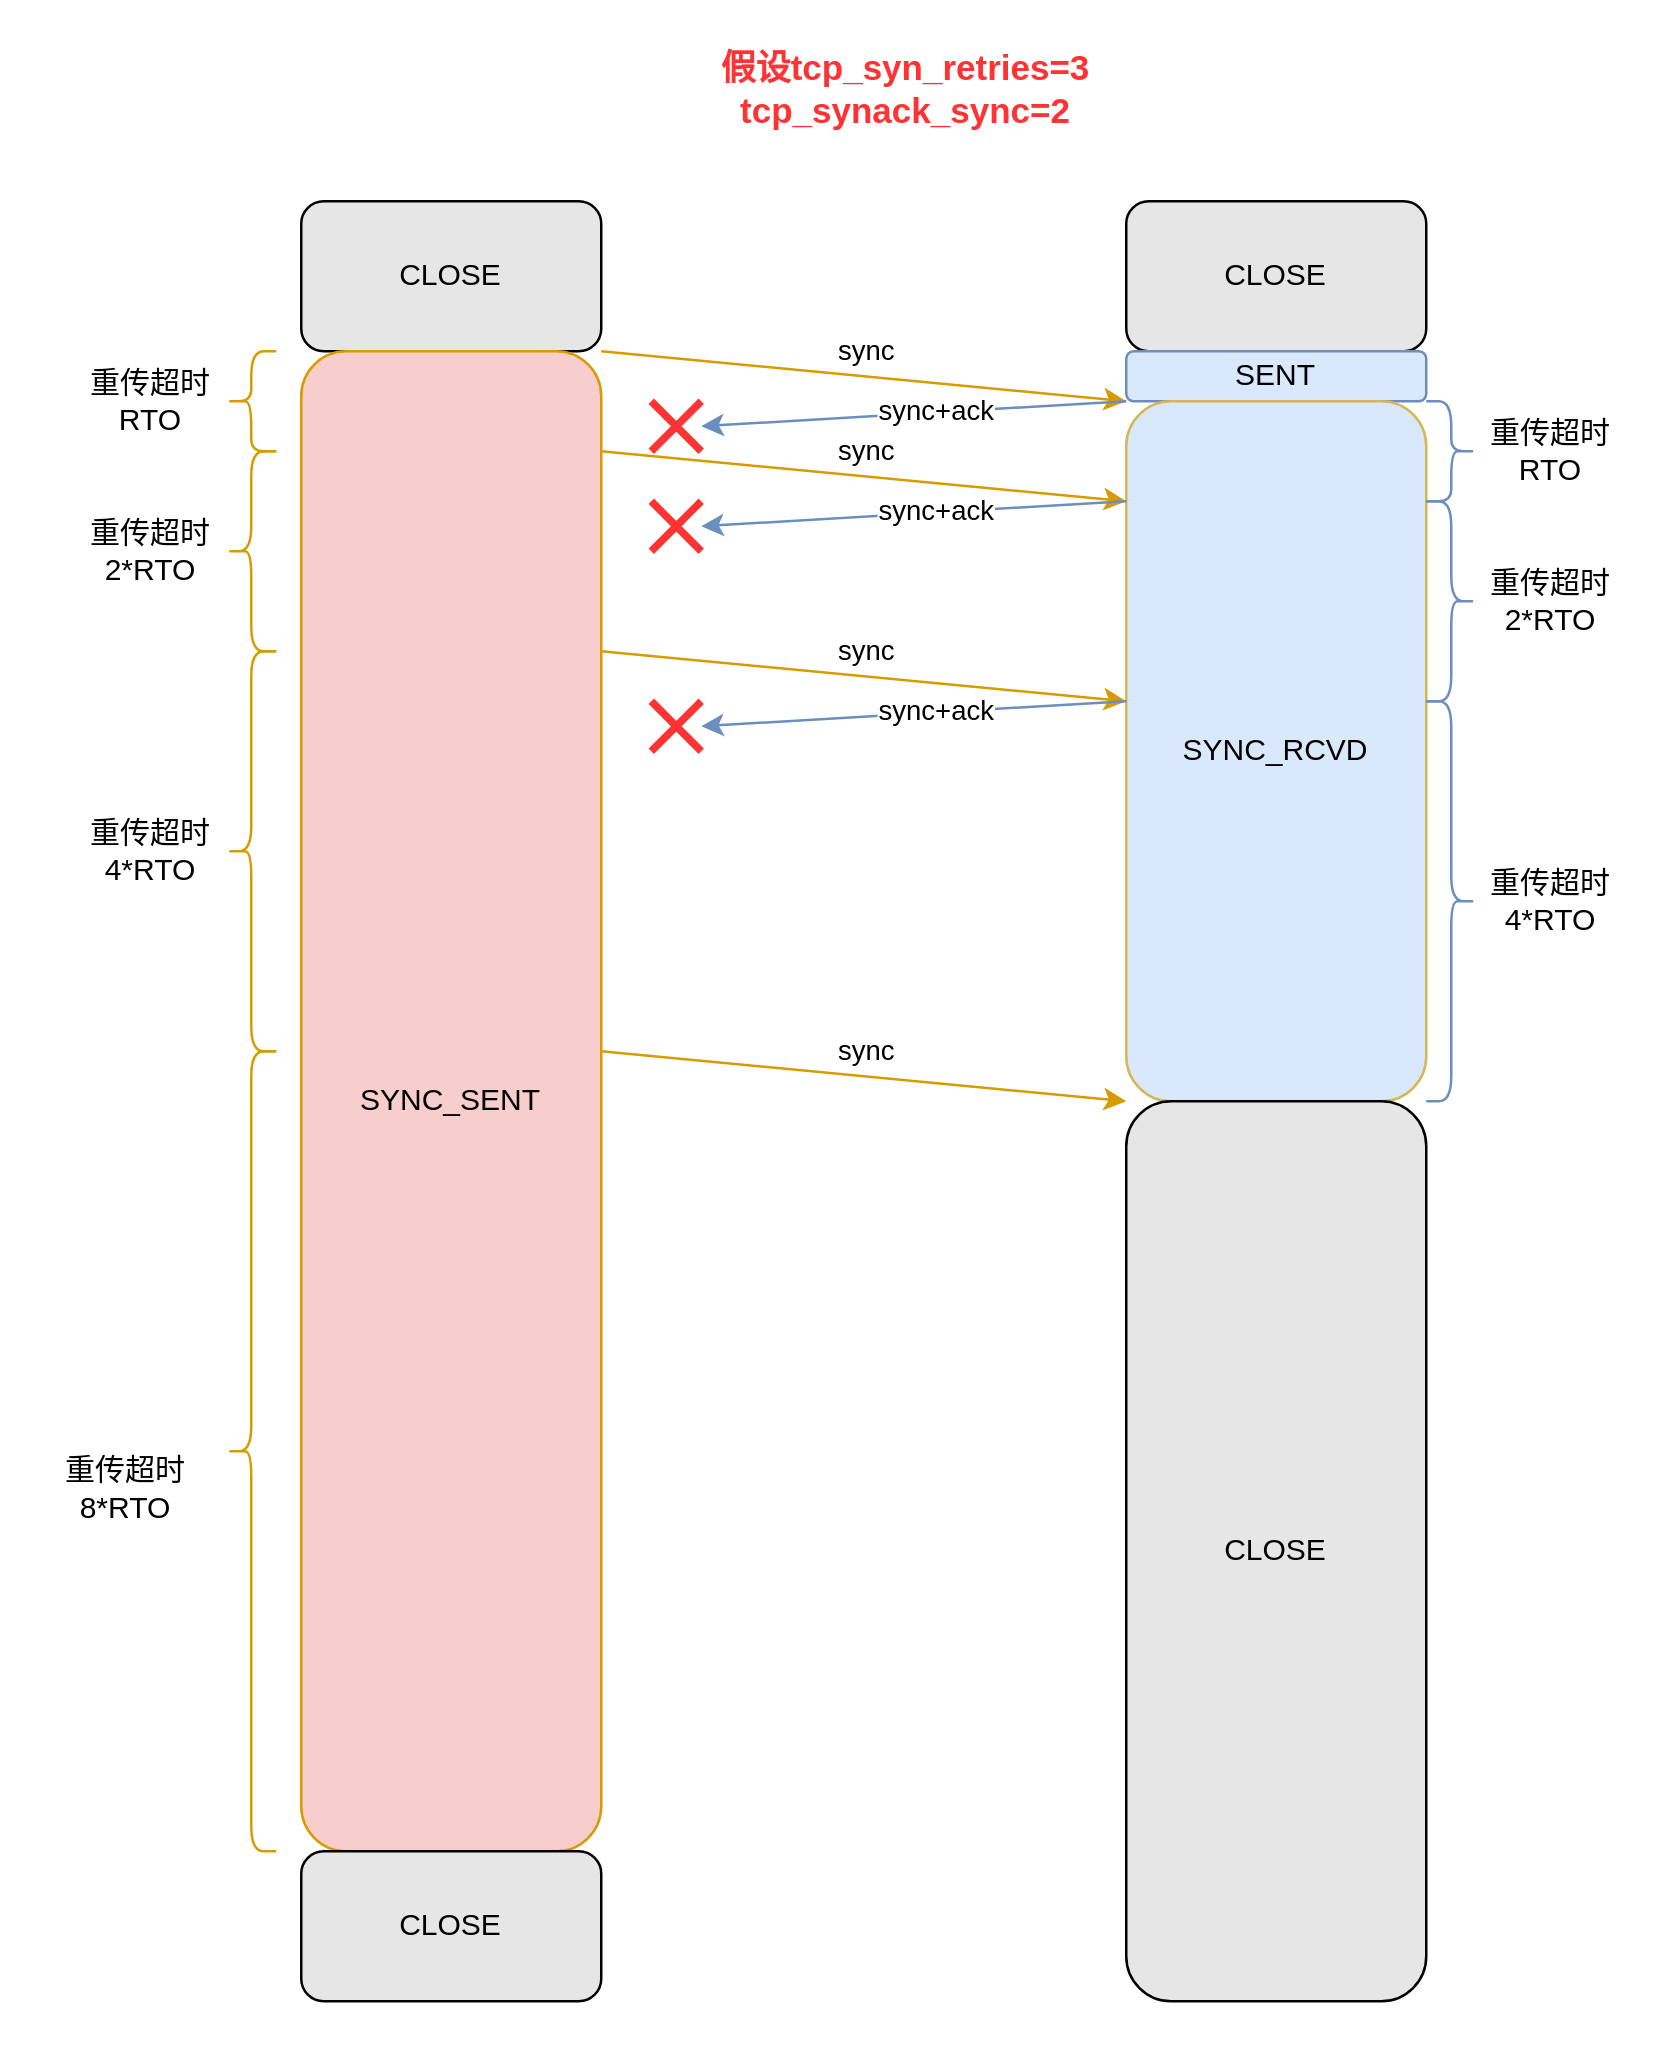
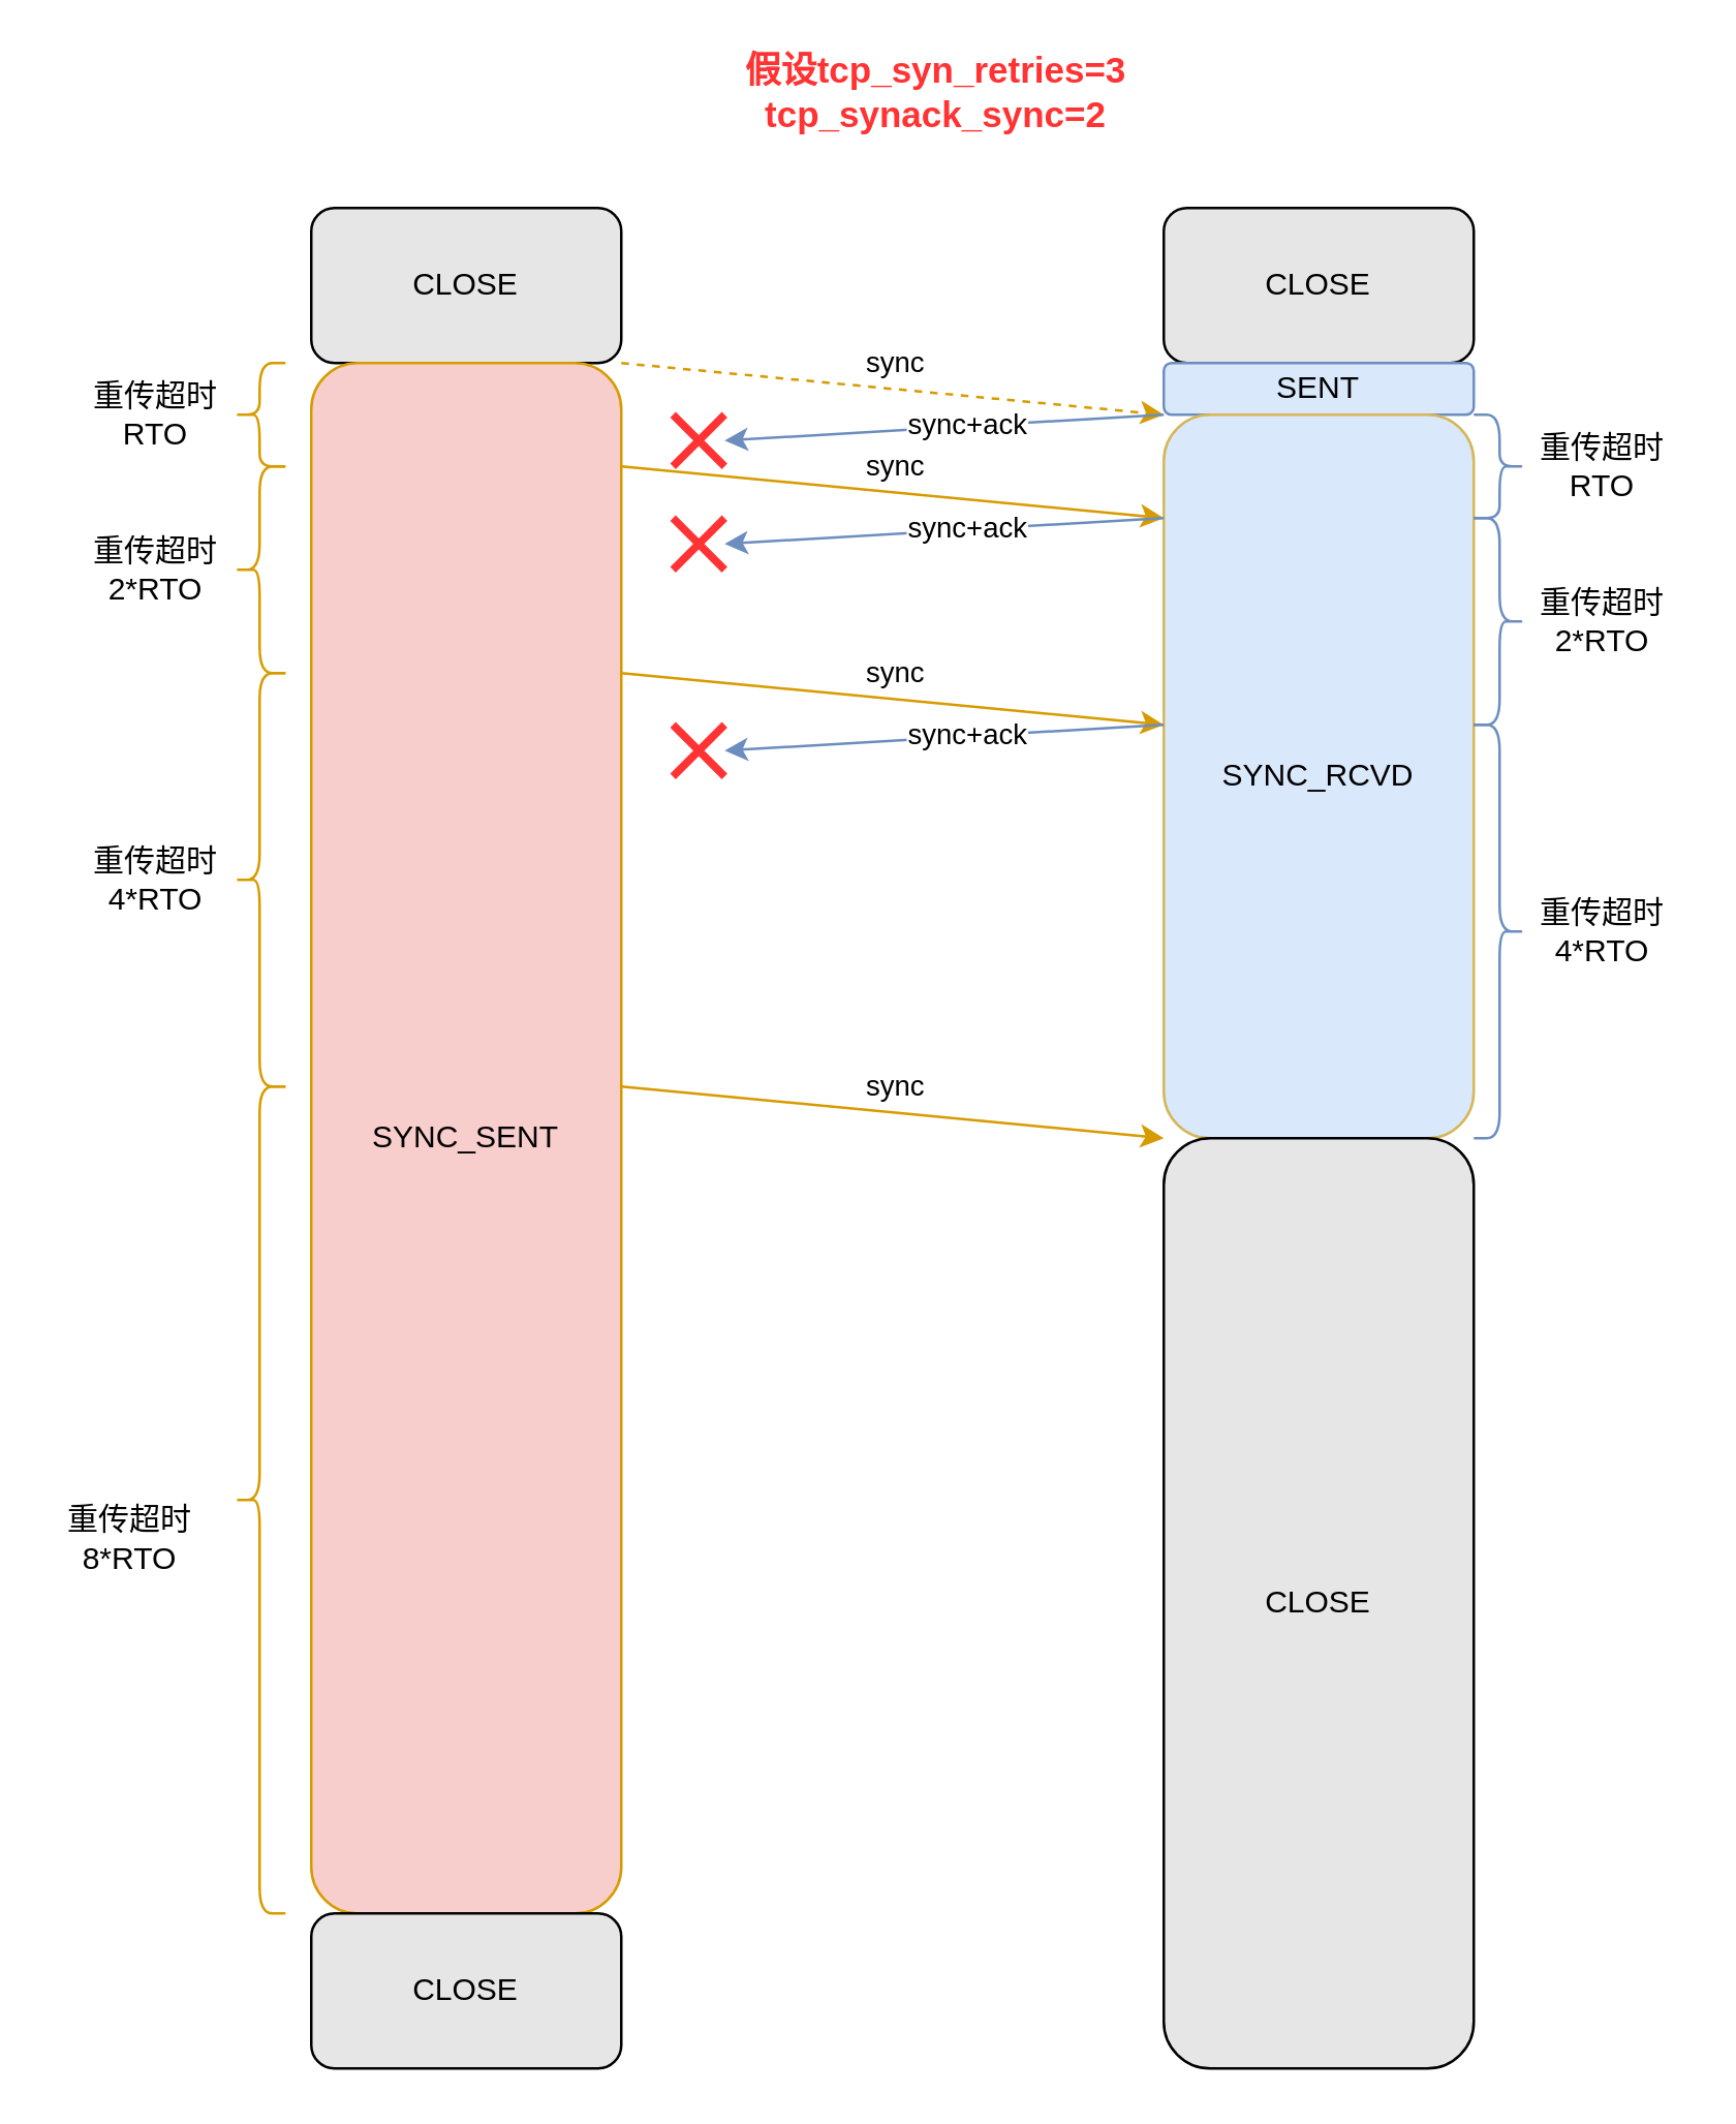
  <mxCell id="0" />
  <mxCell id="1" parent="0" />
  <mxCell id="2" value="CLOSE" style="rounded=1;whiteSpace=wrap;html=1;fillColor=#E6E6E6;" parent="1" vertex="1"><mxGeometry x="120" y="80" width="120" height="60" as="geometry" /></mxCell>
  <mxCell id="3" value="CLOSE" style="rounded=1;whiteSpace=wrap;html=1;fillColor=#E6E6E6;" parent="1" vertex="1"><mxGeometry x="450" y="80" width="120" height="60" as="geometry" /></mxCell>
  <mxCell id="4" value="SYNC_SENT" style="rounded=1;whiteSpace=wrap;html=1;fillColor=#f8cecc;strokeColor=#d79b00;" parent="1" vertex="1"><mxGeometry x="120" y="140" width="120" height="600" as="geometry" /></mxCell>
  <mxCell id="5" value="SENT" style="rounded=1;whiteSpace=wrap;html=1;fillColor=#dae8fc;strokeColor=#6c8ebf;" parent="1" vertex="1"><mxGeometry x="450" y="140" width="120" height="20" as="geometry" /></mxCell>
- <mxCell id="6" value="" style="endArrow=classic;html=1;rounded=0;exitX=1;exitY=0;exitDx=0;exitDy=0;fillColor=#ffe6cc;strokeColor=#d79b00;entryX=0;entryY=1;entryDx=0;entryDy=0;" parent="1" source="4" edge="1" target="5"><mxGeometry width="50" height="50" relative="1" as="geometry"><mxPoint x="360" y="430" as="sourcePoint" /><mxPoint x="440" y="160" as="targetPoint" /></mxGeometry></mxCell>
+ <mxCell id="6" value="" style="endArrow=classic;html=1;rounded=0;exitX=1;exitY=0;exitDx=0;exitDy=0;fillColor=#ffe6cc;strokeColor=#d79b00;entryX=0;entryY=1;entryDx=0;entryDy=0;dashed=1;" parent="1" source="4" edge="1" target="5"><mxGeometry width="50" height="50" relative="1" as="geometry"><mxPoint x="360" y="430" as="sourcePoint" /><mxPoint x="440" y="160" as="targetPoint" /></mxGeometry></mxCell>
  <mxCell id="7" value="sync" style="edgeLabel;html=1;align=center;verticalAlign=middle;resizable=0;points=[];" parent="6" vertex="1" connectable="0"><mxGeometry x="-0.199" y="-1" relative="1" as="geometry"><mxPoint x="22" y="-9" as="offset" /></mxGeometry></mxCell>
  <mxCell id="8" value="CLOSE" style="rounded=1;whiteSpace=wrap;html=1;fillColor=#E6E6E6;" parent="1" vertex="1"><mxGeometry x="120" y="740" width="120" height="60" as="geometry" /></mxCell>
  <mxCell id="9" value="SYNC_RCVD" style="rounded=1;whiteSpace=wrap;html=1;fillColor=#dae8fc;strokeColor=#d6b656;" vertex="1" parent="1"><mxGeometry x="450" y="160" width="120" height="280" as="geometry" /></mxCell>
  <mxCell id="10" value="" style="endArrow=classic;html=1;rounded=0;fillColor=#dae8fc;strokeColor=#6c8ebf;exitX=0;exitY=0;exitDx=0;exitDy=0;" edge="1" parent="1" source="9"><mxGeometry width="50" height="50" relative="1" as="geometry"><mxPoint x="380" y="310" as="sourcePoint" /><mxPoint x="280" y="170" as="targetPoint" /></mxGeometry></mxCell>
  <mxCell id="11" value="sync+ack" style="edgeLabel;html=1;align=center;verticalAlign=middle;resizable=0;points=[];" vertex="1" connectable="0" parent="10"><mxGeometry x="-0.199" y="-1" relative="1" as="geometry"><mxPoint x="-9" y="1" as="offset" /></mxGeometry></mxCell>
  <mxCell id="12" value="" style="shape=umlDestroy;whiteSpace=wrap;html=1;strokeWidth=3;strokeColor=#FF3333;" vertex="1" parent="1"><mxGeometry x="260" y="160" width="20" height="20" as="geometry" /></mxCell>
  <mxCell id="13" value="" style="endArrow=classic;html=1;rounded=0;exitX=1;exitY=0;exitDx=0;exitDy=0;fillColor=#ffe6cc;strokeColor=#d79b00;entryX=0;entryY=1;entryDx=0;entryDy=0;" edge="1" parent="1"><mxGeometry width="50" height="50" relative="1" as="geometry"><mxPoint x="240" y="180" as="sourcePoint" /><mxPoint x="450" y="200" as="targetPoint" /></mxGeometry></mxCell>
  <mxCell id="14" value="sync" style="edgeLabel;html=1;align=center;verticalAlign=middle;resizable=0;points=[];" vertex="1" connectable="0" parent="13"><mxGeometry x="-0.199" y="-1" relative="1" as="geometry"><mxPoint x="22" y="-9" as="offset" /></mxGeometry></mxCell>
  <mxCell id="15" value="" style="shape=curlyBracket;whiteSpace=wrap;html=1;rounded=1;labelPosition=left;verticalLabelPosition=middle;align=right;verticalAlign=middle;strokeColor=#d79b00;fillColor=#ffe6cc;" vertex="1" parent="1"><mxGeometry x="90" y="140" width="20" height="40" as="geometry" /></mxCell>
  <mxCell id="16" value="重传超时&lt;br&gt;RTO" style="text;html=1;strokeColor=none;fillColor=none;align=center;verticalAlign=middle;whiteSpace=wrap;rounded=0;" vertex="1" parent="1"><mxGeometry x="30" y="145" width="60" height="30" as="geometry" /></mxCell>
  <mxCell id="17" value="" style="shape=curlyBracket;whiteSpace=wrap;html=1;rounded=1;labelPosition=left;verticalLabelPosition=middle;align=right;verticalAlign=middle;strokeColor=#d79b00;fillColor=#ffe6cc;" vertex="1" parent="1"><mxGeometry x="90" y="180" width="20" height="80" as="geometry" /></mxCell>
  <mxCell id="18" value="重传超时&lt;br&gt;2*RTO" style="text;html=1;strokeColor=none;fillColor=none;align=center;verticalAlign=middle;whiteSpace=wrap;rounded=0;" vertex="1" parent="1"><mxGeometry x="30" y="205" width="60" height="30" as="geometry" /></mxCell>
  <mxCell id="19" value="" style="shape=curlyBracket;whiteSpace=wrap;html=1;rounded=1;labelPosition=left;verticalLabelPosition=middle;align=right;verticalAlign=middle;strokeColor=#d79b00;fillColor=#ffe6cc;" vertex="1" parent="1"><mxGeometry x="90" y="260" width="20" height="160" as="geometry" /></mxCell>
  <mxCell id="20" value="重传超时&lt;br&gt;4*RTO" style="text;html=1;strokeColor=none;fillColor=none;align=center;verticalAlign=middle;whiteSpace=wrap;rounded=0;" vertex="1" parent="1"><mxGeometry x="30" y="325" width="60" height="30" as="geometry" /></mxCell>
  <mxCell id="21" value="" style="endArrow=classic;html=1;rounded=0;exitX=1;exitY=0;exitDx=0;exitDy=0;fillColor=#ffe6cc;strokeColor=#d79b00;entryX=0;entryY=1;entryDx=0;entryDy=0;" edge="1" parent="1"><mxGeometry width="50" height="50" relative="1" as="geometry"><mxPoint x="240" y="260" as="sourcePoint" /><mxPoint x="450" y="280" as="targetPoint" /></mxGeometry></mxCell>
  <mxCell id="22" value="sync" style="edgeLabel;html=1;align=center;verticalAlign=middle;resizable=0;points=[];" vertex="1" connectable="0" parent="21"><mxGeometry x="-0.199" y="-1" relative="1" as="geometry"><mxPoint x="22" y="-9" as="offset" /></mxGeometry></mxCell>
  <mxCell id="23" value="" style="shape=curlyBracket;whiteSpace=wrap;html=1;rounded=1;flipH=1;labelPosition=right;verticalLabelPosition=middle;align=left;verticalAlign=middle;strokeColor=#6c8ebf;fillColor=#dae8fc;" vertex="1" parent="1"><mxGeometry x="570" y="160" width="20" height="40" as="geometry" /></mxCell>
  <mxCell id="24" value="重传超时&lt;br&gt;RTO" style="text;html=1;strokeColor=none;fillColor=none;align=center;verticalAlign=middle;whiteSpace=wrap;rounded=0;" vertex="1" parent="1"><mxGeometry x="590" y="165" width="60" height="30" as="geometry" /></mxCell>
  <mxCell id="25" value="" style="endArrow=classic;html=1;rounded=0;fillColor=#dae8fc;strokeColor=#6c8ebf;exitX=0;exitY=0;exitDx=0;exitDy=0;" edge="1" parent="1"><mxGeometry width="50" height="50" relative="1" as="geometry"><mxPoint x="450" y="200" as="sourcePoint" /><mxPoint x="280" y="210" as="targetPoint" /></mxGeometry></mxCell>
  <mxCell id="26" value="sync+ack" style="edgeLabel;html=1;align=center;verticalAlign=middle;resizable=0;points=[];" vertex="1" connectable="0" parent="25"><mxGeometry x="-0.199" y="-1" relative="1" as="geometry"><mxPoint x="-9" y="1" as="offset" /></mxGeometry></mxCell>
  <mxCell id="27" value="" style="shape=umlDestroy;whiteSpace=wrap;html=1;strokeWidth=3;strokeColor=#FF3333;" vertex="1" parent="1"><mxGeometry x="260" y="200" width="20" height="20" as="geometry" /></mxCell>
  <mxCell id="28" value="" style="shape=curlyBracket;whiteSpace=wrap;html=1;rounded=1;flipH=1;labelPosition=right;verticalLabelPosition=middle;align=left;verticalAlign=middle;strokeColor=#6c8ebf;fillColor=#dae8fc;" vertex="1" parent="1"><mxGeometry x="570" y="200" width="20" height="80" as="geometry" /></mxCell>
  <mxCell id="29" value="重传超时&lt;br&gt;2*RTO" style="text;html=1;strokeColor=none;fillColor=none;align=center;verticalAlign=middle;whiteSpace=wrap;rounded=0;" vertex="1" parent="1"><mxGeometry x="590" y="225" width="60" height="30" as="geometry" /></mxCell>
  <mxCell id="30" value="" style="shape=curlyBracket;whiteSpace=wrap;html=1;rounded=1;labelPosition=left;verticalLabelPosition=middle;align=right;verticalAlign=middle;strokeColor=#d79b00;fillColor=#ffe6cc;" vertex="1" parent="1"><mxGeometry x="90" y="420" width="20" height="320" as="geometry" /></mxCell>
  <mxCell id="31" value="重传超时&lt;br&gt;8*RTO" style="text;html=1;strokeColor=none;fillColor=none;align=center;verticalAlign=middle;whiteSpace=wrap;rounded=0;" vertex="1" parent="1"><mxGeometry x="20" y="580" width="60" height="30" as="geometry" /></mxCell>
  <mxCell id="32" value="" style="endArrow=classic;html=1;rounded=0;exitX=1;exitY=0;exitDx=0;exitDy=0;fillColor=#ffe6cc;strokeColor=#d79b00;entryX=0;entryY=1;entryDx=0;entryDy=0;" edge="1" parent="1"><mxGeometry width="50" height="50" relative="1" as="geometry"><mxPoint x="240" y="420" as="sourcePoint" /><mxPoint x="450" y="440" as="targetPoint" /></mxGeometry></mxCell>
  <mxCell id="33" value="sync" style="edgeLabel;html=1;align=center;verticalAlign=middle;resizable=0;points=[];" vertex="1" connectable="0" parent="32"><mxGeometry x="-0.199" y="-1" relative="1" as="geometry"><mxPoint x="22" y="-9" as="offset" /></mxGeometry></mxCell>
  <mxCell id="34" value="" style="endArrow=classic;html=1;rounded=0;fillColor=#dae8fc;strokeColor=#6c8ebf;exitX=0;exitY=0;exitDx=0;exitDy=0;" edge="1" parent="1"><mxGeometry width="50" height="50" relative="1" as="geometry"><mxPoint x="450" y="280" as="sourcePoint" /><mxPoint x="280" y="290" as="targetPoint" /></mxGeometry></mxCell>
  <mxCell id="35" value="sync+ack" style="edgeLabel;html=1;align=center;verticalAlign=middle;resizable=0;points=[];" vertex="1" connectable="0" parent="34"><mxGeometry x="-0.199" y="-1" relative="1" as="geometry"><mxPoint x="-9" y="1" as="offset" /></mxGeometry></mxCell>
  <mxCell id="36" value="" style="shape=umlDestroy;whiteSpace=wrap;html=1;strokeWidth=3;strokeColor=#FF3333;" vertex="1" parent="1"><mxGeometry x="260" y="280" width="20" height="20" as="geometry" /></mxCell>
  <mxCell id="37" value="" style="shape=curlyBracket;whiteSpace=wrap;html=1;rounded=1;flipH=1;labelPosition=right;verticalLabelPosition=middle;align=left;verticalAlign=middle;strokeColor=#6c8ebf;fillColor=#dae8fc;" vertex="1" parent="1"><mxGeometry x="570" y="280" width="20" height="160" as="geometry" /></mxCell>
  <mxCell id="38" value="重传超时&lt;br&gt;4*RTO" style="text;html=1;strokeColor=none;fillColor=none;align=center;verticalAlign=middle;whiteSpace=wrap;rounded=0;" vertex="1" parent="1"><mxGeometry x="590" y="345" width="60" height="30" as="geometry" /></mxCell>
  <mxCell id="39" value="CLOSE" style="rounded=1;whiteSpace=wrap;html=1;fillColor=#E6E6E6;" vertex="1" parent="1"><mxGeometry x="450" y="440" width="120" height="360" as="geometry" /></mxCell>
  <mxCell id="40" value="&lt;font style=&quot;font-size: 14px;&quot; color=&quot;#ff3333&quot;&gt;&lt;b&gt;假设tcp_syn_retries=3&lt;br&gt;tcp_synack_sync=2&lt;/b&gt;&lt;/font&gt;" style="text;html=1;strokeColor=none;fillColor=none;align=center;verticalAlign=middle;whiteSpace=wrap;rounded=0;" vertex="1" parent="1"><mxGeometry x="274" y="20" width="176" height="30" as="geometry" /></mxCell>
